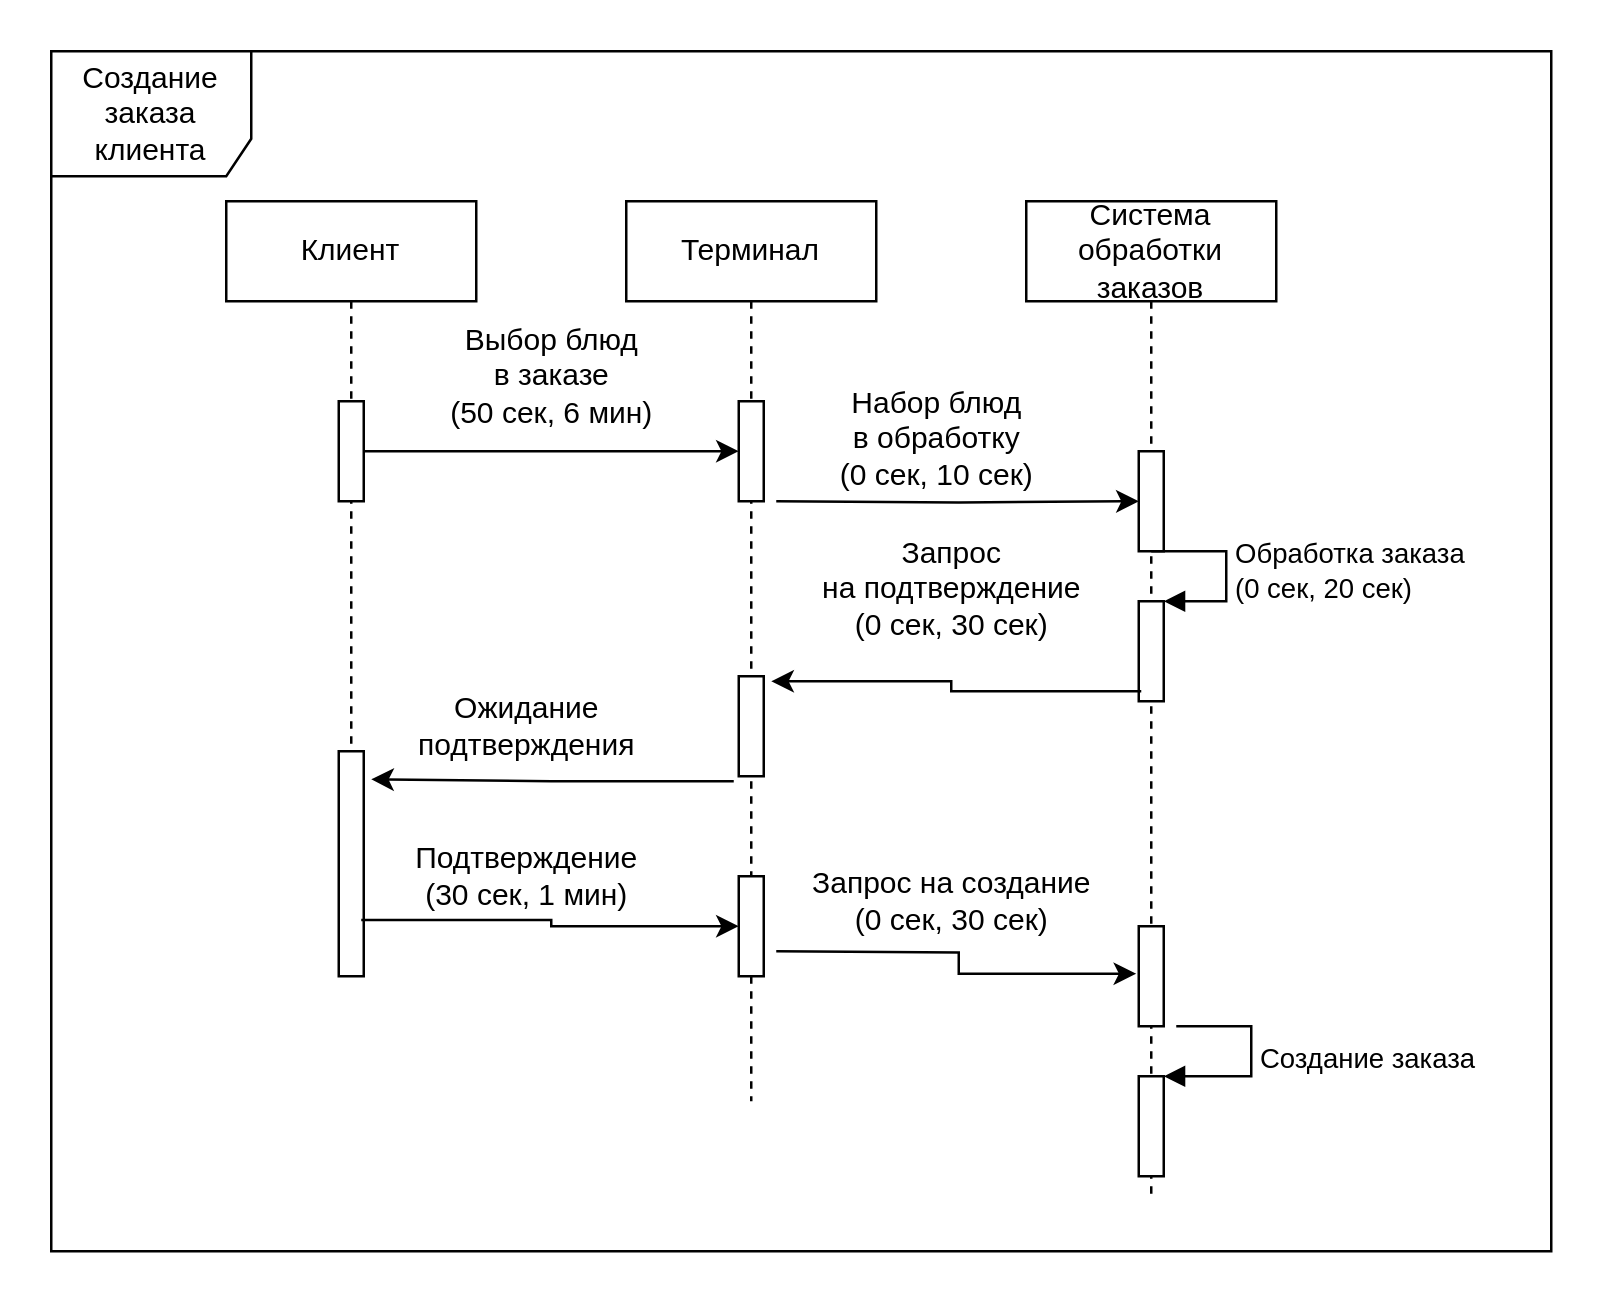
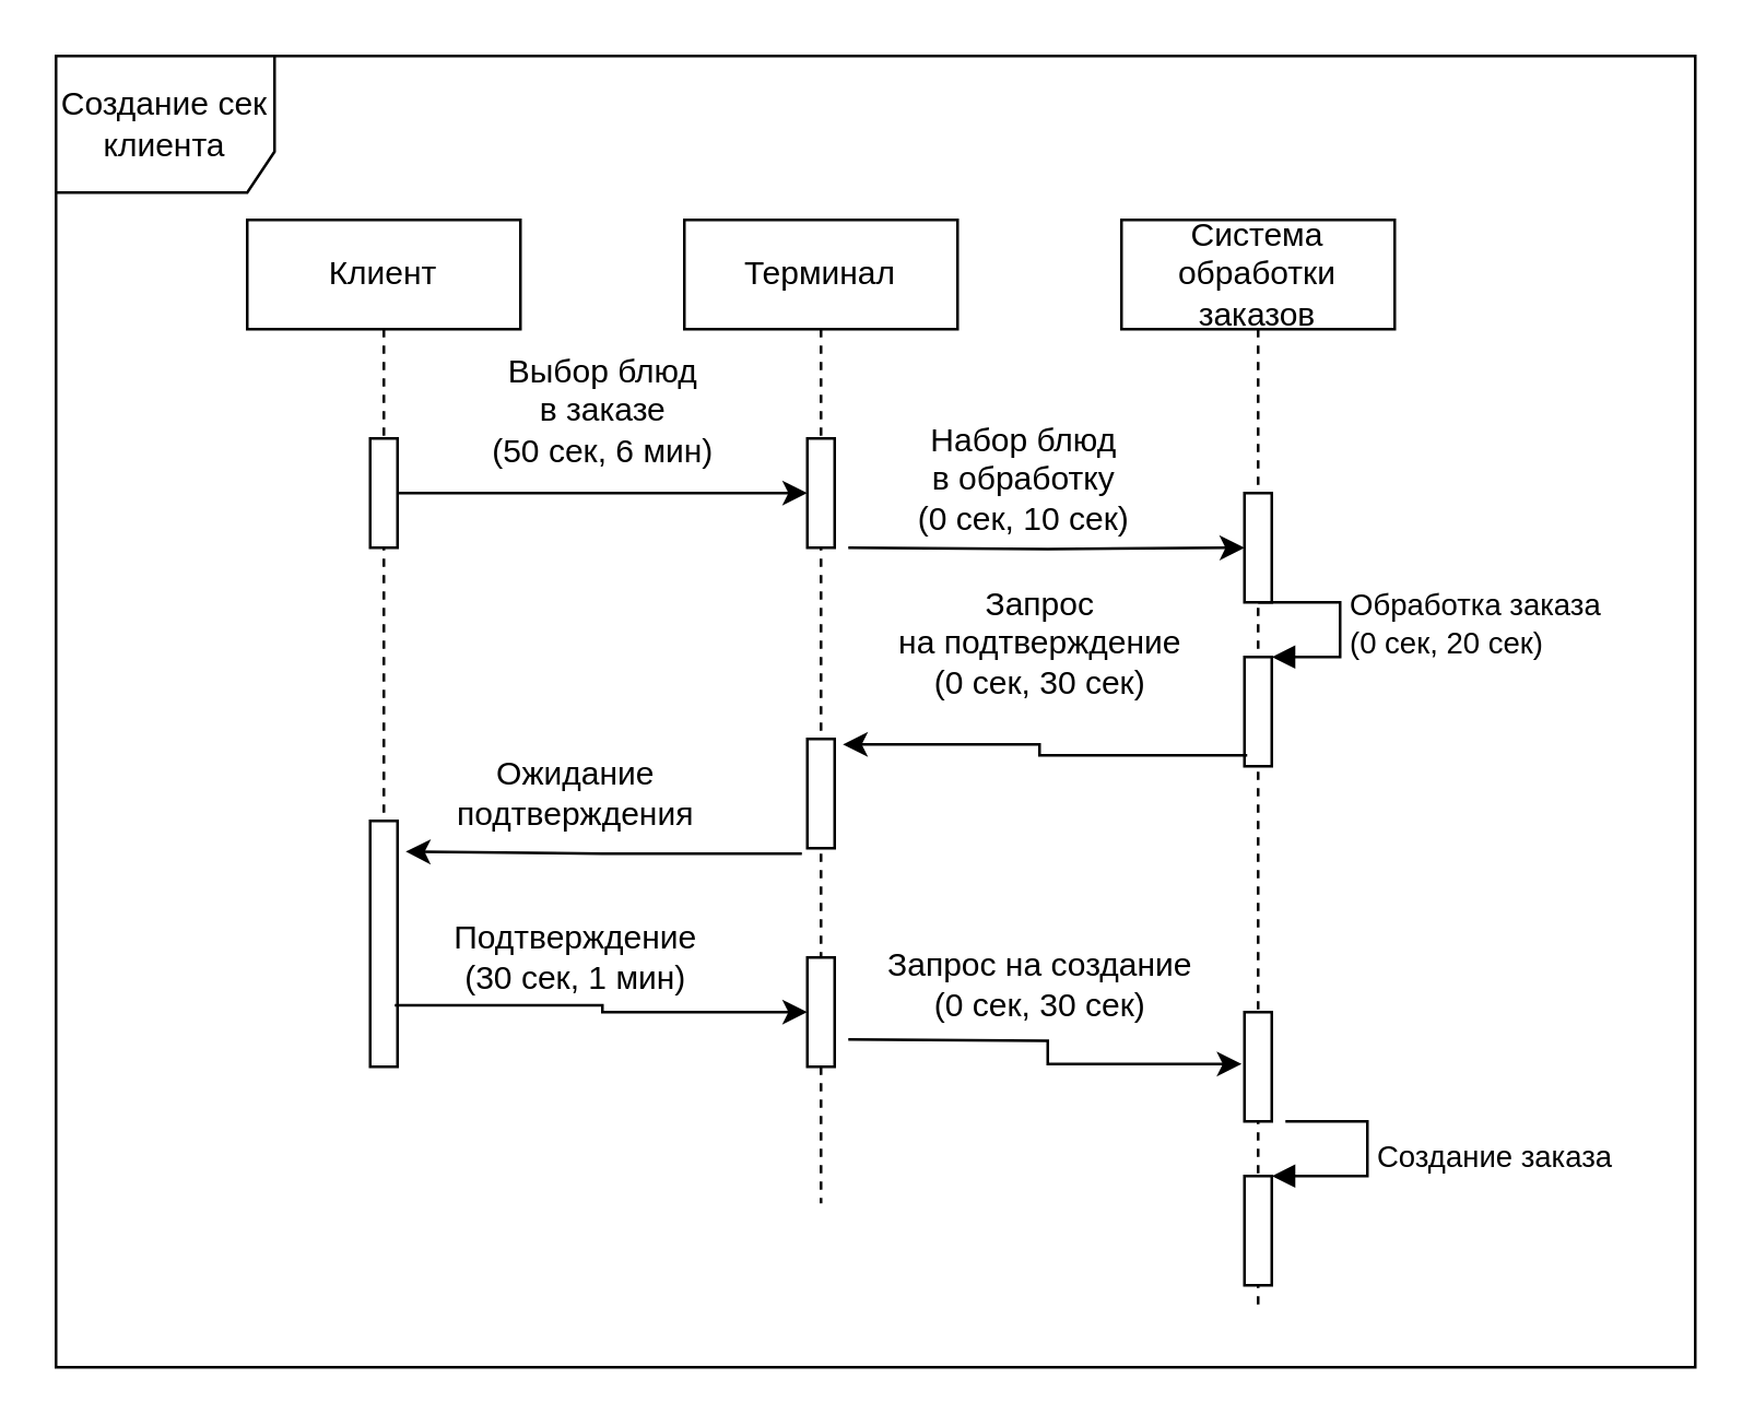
  <mxCell id="0" />
  <mxCell id="1" parent="0" />
  <mxCell id="2" value="Клиент" style="shape=umlLifeline;perimeter=lifelinePerimeter;whiteSpace=wrap;html=1;container=1;collapsible=0;recursiveResize=0;outlineConnect=0;" vertex="1" parent="1"><mxGeometry x="90" y="80" width="100" height="310" as="geometry" /></mxCell>
  <mxCell id="3" value="" style="html=1;points=[];perimeter=orthogonalPerimeter;" vertex="1" parent="2"><mxGeometry x="45" y="80" width="10" height="40" as="geometry" /></mxCell>
  <mxCell id="4" value="" style="html=1;points=[];perimeter=orthogonalPerimeter;" vertex="1" parent="2"><mxGeometry x="45" y="220" width="10" height="90" as="geometry" /></mxCell>
  <mxCell id="5" value="Терминал" style="shape=umlLifeline;perimeter=lifelinePerimeter;whiteSpace=wrap;html=1;container=1;collapsible=0;recursiveResize=0;outlineConnect=0;" vertex="1" parent="1"><mxGeometry x="250" y="80" width="100" height="360" as="geometry" /></mxCell>
  <mxCell id="6" value="" style="html=1;points=[];perimeter=orthogonalPerimeter;" vertex="1" parent="5"><mxGeometry x="45" y="80" width="10" height="40" as="geometry" /></mxCell>
  <mxCell id="7" value="" style="html=1;points=[];perimeter=orthogonalPerimeter;" vertex="1" parent="5"><mxGeometry x="45" y="190" width="10" height="40" as="geometry" /></mxCell>
  <mxCell id="8" value="" style="html=1;points=[];perimeter=orthogonalPerimeter;" vertex="1" parent="5"><mxGeometry x="45" y="270" width="10" height="40" as="geometry" /></mxCell>
  <mxCell id="9" value="Система обработки заказов" style="shape=umlLifeline;perimeter=lifelinePerimeter;whiteSpace=wrap;html=1;container=1;collapsible=0;recursiveResize=0;outlineConnect=0;" vertex="1" parent="1"><mxGeometry x="410" y="80" width="100" height="400" as="geometry" /></mxCell>
  <mxCell id="10" value="" style="html=1;points=[];perimeter=orthogonalPerimeter;" vertex="1" parent="9"><mxGeometry x="45" y="100" width="10" height="40" as="geometry" /></mxCell>
  <mxCell id="11" value="" style="html=1;points=[];perimeter=orthogonalPerimeter;" vertex="1" parent="9"><mxGeometry x="45" y="160" width="10" height="40" as="geometry" /></mxCell>
  <mxCell id="12" value="Обработка заказа&lt;br&gt;(0 сек, 20 сек)" style="edgeStyle=orthogonalEdgeStyle;html=1;align=left;spacingLeft=2;endArrow=block;rounded=0;entryX=1;entryY=0;" edge="1" target="11" parent="9"><mxGeometry relative="1" as="geometry"><mxPoint x="50" y="140" as="sourcePoint" /><Array as="points"><mxPoint x="80" y="140" /></Array></mxGeometry></mxCell>
  <mxCell id="13" value="" style="html=1;points=[];perimeter=orthogonalPerimeter;" vertex="1" parent="9"><mxGeometry x="45" y="290" width="10" height="40" as="geometry" /></mxCell>
  <mxCell id="14" value="" style="html=1;points=[];perimeter=orthogonalPerimeter;" vertex="1" parent="9"><mxGeometry x="45" y="350" width="10" height="40" as="geometry" /></mxCell>
  <mxCell id="15" value="Создание заказа" style="edgeStyle=orthogonalEdgeStyle;html=1;align=left;spacingLeft=2;endArrow=block;rounded=0;entryX=1;entryY=0;" edge="1" target="14" parent="9"><mxGeometry relative="1" as="geometry"><mxPoint x="60" y="330" as="sourcePoint" /><Array as="points"><mxPoint x="90" y="330" /></Array></mxGeometry></mxCell>
  <mxCell id="16" value="" style="edgeStyle=orthogonalEdgeStyle;rounded=0;orthogonalLoop=1;jettySize=auto;html=1;" edge="1" parent="1" source="3" target="6"><mxGeometry relative="1" as="geometry" /></mxCell>
  <mxCell id="17" value="Выбор блюд&lt;br&gt;в заказе&lt;br&gt;(50 сек, 6 мин)" style="text;html=1;align=center;verticalAlign=middle;resizable=0;points=[];autosize=1;strokeColor=none;fillColor=none;" vertex="1" parent="1"><mxGeometry x="170" y="125" width="100" height="50" as="geometry" /></mxCell>
  <mxCell id="18" value="" style="edgeStyle=orthogonalEdgeStyle;rounded=0;orthogonalLoop=1;jettySize=auto;html=1;" edge="1" parent="1" target="10"><mxGeometry relative="1" as="geometry"><mxPoint x="310" y="200" as="sourcePoint" /></mxGeometry></mxCell>
  <mxCell id="19" value="Набор блюд&lt;br&gt;в обработку&lt;br&gt;(0 сек, 10 сек)" style="text;html=1;align=center;verticalAlign=middle;resizable=0;points=[];autosize=1;strokeColor=none;fillColor=none;" vertex="1" parent="1"><mxGeometry x="329" y="150" width="90" height="50" as="geometry" /></mxCell>
  <mxCell id="20" value="" style="edgeStyle=orthogonalEdgeStyle;rounded=0;orthogonalLoop=1;jettySize=auto;html=1;entryX=1.3;entryY=0.05;entryDx=0;entryDy=0;entryPerimeter=0;exitX=0.1;exitY=0.9;exitDx=0;exitDy=0;exitPerimeter=0;" edge="1" parent="1" source="11" target="7"><mxGeometry relative="1" as="geometry" /></mxCell>
  <mxCell id="21" value="Запрос &lt;br&gt;на подтверждение&lt;br&gt;(0 сек, 30 сек)" style="text;html=1;align=center;verticalAlign=middle;resizable=0;points=[];autosize=1;strokeColor=none;fillColor=none;" vertex="1" parent="1"><mxGeometry x="320" y="210" width="120" height="50" as="geometry" /></mxCell>
  <mxCell id="22" value="" style="edgeStyle=orthogonalEdgeStyle;rounded=0;orthogonalLoop=1;jettySize=auto;html=1;exitX=-0.2;exitY=1.05;exitDx=0;exitDy=0;exitPerimeter=0;entryX=1.3;entryY=0.125;entryDx=0;entryDy=0;entryPerimeter=0;" edge="1" parent="1" source="7" target="4"><mxGeometry relative="1" as="geometry" /></mxCell>
  <mxCell id="23" value="Ожидание &lt;br&gt;подтверждения" style="text;html=1;align=center;verticalAlign=middle;resizable=0;points=[];autosize=1;strokeColor=none;fillColor=none;" vertex="1" parent="1"><mxGeometry x="160" y="275" width="100" height="30" as="geometry" /></mxCell>
  <mxCell id="24" value="" style="edgeStyle=orthogonalEdgeStyle;rounded=0;orthogonalLoop=1;jettySize=auto;html=1;exitX=0.9;exitY=0.75;exitDx=0;exitDy=0;exitPerimeter=0;" edge="1" parent="1" source="4" target="8"><mxGeometry relative="1" as="geometry" /></mxCell>
  <mxCell id="25" value="Подтверждение&lt;br&gt;(30 сек, 1 мин)" style="text;html=1;align=center;verticalAlign=middle;resizable=0;points=[];autosize=1;strokeColor=none;fillColor=none;" vertex="1" parent="1"><mxGeometry x="160" y="335" width="100" height="30" as="geometry" /></mxCell>
  <mxCell id="26" value="" style="edgeStyle=orthogonalEdgeStyle;rounded=0;orthogonalLoop=1;jettySize=auto;html=1;entryX=-0.1;entryY=0.475;entryDx=0;entryDy=0;entryPerimeter=0;" edge="1" parent="1" target="13"><mxGeometry relative="1" as="geometry"><mxPoint x="310" y="380" as="sourcePoint" /></mxGeometry></mxCell>
  <mxCell id="27" value="Запрос на создание&lt;br&gt;(0 сек, 30 сек)" style="text;html=1;align=center;verticalAlign=middle;resizable=0;points=[];autosize=1;strokeColor=none;fillColor=none;" vertex="1" parent="1"><mxGeometry x="315" y="345" width="130" height="30" as="geometry" /></mxCell>
- <mxCell id="28" value="Создание заказа клиента" style="shape=umlFrame;whiteSpace=wrap;html=1;width=80;height=50;" vertex="1" parent="1"><mxGeometry x="20" y="20" width="600" height="480" as="geometry" /></mxCell>
+ <mxCell id="28" value="Создание сек клиента" style="shape=umlFrame;whiteSpace=wrap;html=1;width=80;height=50;" vertex="1" parent="1"><mxGeometry x="20" y="20" width="600" height="480" as="geometry" /></mxCell>
